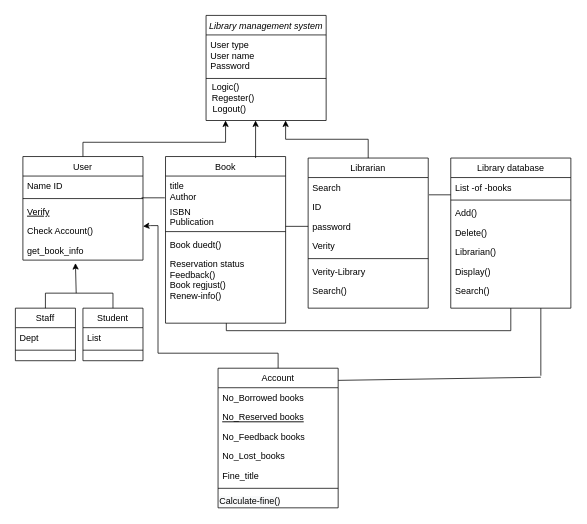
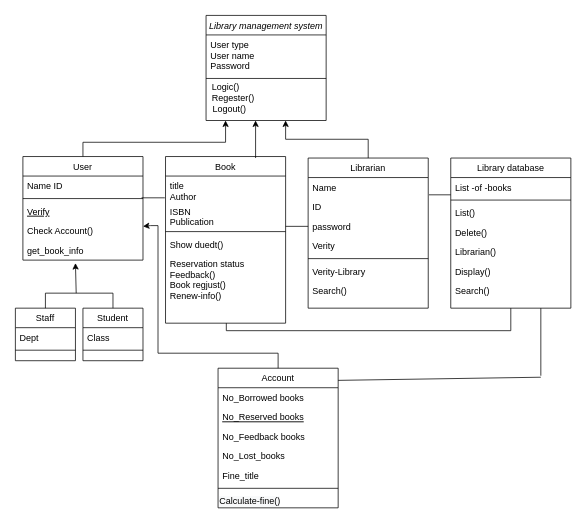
  <mxCell id="0" />
  <mxCell id="1" parent="0" />
  <mxCell id="2" value="Library management system" style="swimlane;fontStyle=2;align=center;verticalAlign=top;childLayout=stackLayout;horizontal=1;startSize=26;horizontalStack=0;resizeParent=1;resizeLast=0;collapsible=1;marginBottom=0;rounded=0;shadow=0;strokeWidth=1;" vertex="1" parent="1"><mxGeometry x="274" y="20" width="160" height="140" as="geometry"><mxRectangle x="230" y="140" width="160" height="26" as="alternateBounds" /></mxGeometry></mxCell>
  <mxCell id="3" value="User type&#10;User name&#10;Password &#10;" style="text;align=left;verticalAlign=top;spacingLeft=4;spacingRight=4;overflow=hidden;rotatable=0;points=[[0,0.5],[1,0.5]];portConstraint=eastwest;" vertex="1" parent="2"><mxGeometry y="26" width="160" height="54" as="geometry" /></mxCell>
  <mxCell id="4" value="" style="line;html=1;strokeWidth=1;align=left;verticalAlign=middle;spacingTop=-1;spacingLeft=3;spacingRight=3;rotatable=0;labelPosition=right;points=[];portConstraint=eastwest;" vertex="1" parent="2"><mxGeometry y="80" width="160" height="8" as="geometry" /></mxCell>
  <mxCell id="5" value="User" style="swimlane;fontStyle=0;align=center;verticalAlign=top;childLayout=stackLayout;horizontal=1;startSize=26;horizontalStack=0;resizeParent=1;resizeLast=0;collapsible=1;marginBottom=0;rounded=0;shadow=0;strokeWidth=1;" vertex="1" parent="1"><mxGeometry x="30" y="208" width="160" height="138" as="geometry"><mxRectangle x="130" y="380" width="160" height="26" as="alternateBounds" /></mxGeometry></mxCell>
  <mxCell id="6" value="Name ID" style="text;align=left;verticalAlign=top;spacingLeft=4;spacingRight=4;overflow=hidden;rotatable=0;points=[[0,0.5],[1,0.5]];portConstraint=eastwest;" vertex="1" parent="5"><mxGeometry y="26" width="160" height="26" as="geometry" /></mxCell>
  <mxCell id="7" value="" style="line;html=1;strokeWidth=1;align=left;verticalAlign=middle;spacingTop=-1;spacingLeft=3;spacingRight=3;rotatable=0;labelPosition=right;points=[];portConstraint=eastwest;" vertex="1" parent="5"><mxGeometry y="52" width="160" height="8" as="geometry" /></mxCell>
  <mxCell id="8" value="Verify" style="text;align=left;verticalAlign=top;spacingLeft=4;spacingRight=4;overflow=hidden;rotatable=0;points=[[0,0.5],[1,0.5]];portConstraint=eastwest;fontStyle=4" vertex="1" parent="5"><mxGeometry y="60" width="160" height="26" as="geometry" /></mxCell>
  <mxCell id="9" value="Check Account()" style="text;align=left;verticalAlign=top;spacingLeft=4;spacingRight=4;overflow=hidden;rotatable=0;points=[[0,0.5],[1,0.5]];portConstraint=eastwest;" vertex="1" parent="5"><mxGeometry y="86" width="160" height="26" as="geometry" /></mxCell>
  <mxCell id="10" value="get_book_info" style="text;align=left;verticalAlign=top;spacingLeft=4;spacingRight=4;overflow=hidden;rotatable=0;points=[[0,0.5],[1,0.5]];portConstraint=eastwest;" vertex="1" parent="5"><mxGeometry y="112" width="160" height="26" as="geometry" /></mxCell>
  <mxCell id="11" value="Staff" style="swimlane;fontStyle=0;align=center;verticalAlign=top;childLayout=stackLayout;horizontal=1;startSize=26;horizontalStack=0;resizeParent=1;resizeLast=0;collapsible=1;marginBottom=0;rounded=0;shadow=0;strokeWidth=1;" vertex="1" parent="1"><mxGeometry y="410" width="80" height="70" as="geometry" x="20"><mxRectangle x="340" y="380" width="170" height="26" as="alternateBounds" /></mxGeometry></mxCell>
  <mxCell id="12" value="Dept" style="text;align=left;verticalAlign=top;spacingLeft=4;spacingRight=4;overflow=hidden;rotatable=0;points=[[0,0.5],[1,0.5]];portConstraint=eastwest;" vertex="1" parent="11"><mxGeometry y="26" width="80" height="26" as="geometry" /></mxCell>
  <mxCell id="13" value="" style="line;html=1;strokeWidth=1;align=left;verticalAlign=middle;spacingTop=-1;spacingLeft=3;spacingRight=3;rotatable=0;labelPosition=right;points=[];portConstraint=eastwest;" vertex="1" parent="11"><mxGeometry y="52" width="80" height="8" as="geometry" /></mxCell>
  <mxCell id="14" value="Book" style="swimlane;fontStyle=0;align=center;verticalAlign=top;childLayout=stackLayout;horizontal=1;startSize=26;horizontalStack=0;resizeParent=1;resizeLast=0;collapsible=1;marginBottom=0;rounded=0;shadow=0;strokeWidth=1;" vertex="1" parent="1"><mxGeometry x="220" y="208" width="160" height="222" as="geometry"><mxRectangle x="550" y="140" width="160" height="26" as="alternateBounds" /></mxGeometry></mxCell>
  <mxCell id="15" value="title&#10;Author" style="text;align=left;verticalAlign=top;spacingLeft=4;spacingRight=4;overflow=hidden;rotatable=0;points=[[0,0.5],[1,0.5]];portConstraint=eastwest;" vertex="1" parent="14"><mxGeometry y="26" width="160" height="34" as="geometry" /></mxCell>
  <mxCell id="16" value="ISBN&#10;Publication&#10;" style="text;align=left;verticalAlign=top;spacingLeft=4;spacingRight=4;overflow=hidden;rotatable=0;points=[[0,0.5],[1,0.5]];portConstraint=eastwest;rounded=0;shadow=0;html=0;" vertex="1" parent="14"><mxGeometry y="60" width="160" height="36" as="geometry" /></mxCell>
  <mxCell id="17" value="" style="line;html=1;strokeWidth=1;align=left;verticalAlign=middle;spacingTop=-1;spacingLeft=3;spacingRight=3;rotatable=0;labelPosition=right;points=[];portConstraint=eastwest;" vertex="1" parent="14"><mxGeometry y="96" width="160" height="8" as="geometry" /></mxCell>
- <mxCell id="18" value="Book duedt()&#10;" style="text;align=left;verticalAlign=top;spacingLeft=4;spacingRight=4;overflow=hidden;rotatable=0;points=[[0,0.5],[1,0.5]];portConstraint=eastwest;" vertex="1" parent="14"><mxGeometry y="104" width="160" height="26" as="geometry" /></mxCell>
+ <mxCell id="18" value="Show duedt()&#10;" style="text;align=left;verticalAlign=top;spacingLeft=4;spacingRight=4;overflow=hidden;rotatable=0;points=[[0,0.5],[1,0.5]];portConstraint=eastwest;" vertex="1" parent="14"><mxGeometry y="104" width="160" height="26" as="geometry" /></mxCell>
  <mxCell id="19" value="Reservation status&#10;Feedback()&#10;Book regjust()&#10;Renew-info()" style="text;align=left;verticalAlign=top;spacingLeft=4;spacingRight=4;overflow=hidden;rotatable=0;points=[[0,0.5],[1,0.5]];portConstraint=eastwest;" vertex="1" parent="14"><mxGeometry y="130" width="160" height="80" as="geometry" /></mxCell>
  <mxCell id="20" value="Student" style="swimlane;fontStyle=0;align=center;verticalAlign=top;childLayout=stackLayout;horizontal=1;startSize=26;horizontalStack=0;resizeParent=1;resizeLast=0;collapsible=1;marginBottom=0;rounded=0;shadow=0;strokeWidth=1;" vertex="1" parent="1"><mxGeometry x="110" y="410" width="80" height="70" as="geometry"><mxRectangle x="340" y="380" width="170" height="26" as="alternateBounds" /></mxGeometry></mxCell>
- <mxCell id="21" value="List" style="text;align=left;verticalAlign=top;spacingLeft=4;spacingRight=4;overflow=hidden;rotatable=0;points=[[0,0.5],[1,0.5]];portConstraint=eastwest;" vertex="1" parent="20"><mxGeometry y="26" width="80" height="26" as="geometry" /></mxCell>
+ <mxCell id="21" value="Class" style="text;align=left;verticalAlign=top;spacingLeft=4;spacingRight=4;overflow=hidden;rotatable=0;points=[[0,0.5],[1,0.5]];portConstraint=eastwest;" vertex="1" parent="20"><mxGeometry y="26" width="80" height="26" as="geometry" /></mxCell>
  <mxCell id="22" value="" style="line;html=1;strokeWidth=1;align=left;verticalAlign=middle;spacingTop=-1;spacingLeft=3;spacingRight=3;rotatable=0;labelPosition=right;points=[];portConstraint=eastwest;" vertex="1" parent="20"><mxGeometry y="52" width="80" height="8" as="geometry" /></mxCell>
  <mxCell id="23" value="" style="endArrow=classic;html=1;rounded=0;" edge="1" parent="1"><mxGeometry width="50" height="50" relative="1" as="geometry"><mxPoint x="101" y="390" as="sourcePoint" /><mxPoint x="100" y="350" as="targetPoint" /></mxGeometry></mxCell>
  <mxCell id="24" value="" style="endArrow=none;html=1;rounded=0;" edge="1" parent="1"><mxGeometry width="50" height="50" relative="1" as="geometry"><mxPoint x="150" y="390" as="sourcePoint" /><mxPoint x="60" y="390" as="targetPoint" /></mxGeometry></mxCell>
  <mxCell id="25" value="" style="endArrow=none;html=1;rounded=0;exitX=0.5;exitY=0;exitDx=0;exitDy=0;" edge="1" parent="1" source="20"><mxGeometry width="50" height="50" relative="1" as="geometry"><mxPoint x="390" y="420" as="sourcePoint" /><mxPoint x="150" y="390" as="targetPoint" /></mxGeometry></mxCell>
  <mxCell id="26" value="" style="endArrow=none;html=1;rounded=0;exitX=0.5;exitY=0;exitDx=0;exitDy=0;" edge="1" parent="1" source="11"><mxGeometry width="50" height="50" relative="1" as="geometry"><mxPoint x="390" y="420" as="sourcePoint" /><mxPoint x="60" y="390" as="targetPoint" /></mxGeometry></mxCell>
  <mxCell id="27" value="" style="endArrow=classic;html=1;rounded=0;exitX=0.75;exitY=0.009;exitDx=0;exitDy=0;exitPerimeter=0;" edge="1" parent="1" source="14"><mxGeometry width="50" height="50" relative="1" as="geometry"><mxPoint x="340" y="200" as="sourcePoint" /><mxPoint x="340" y="160" as="targetPoint" /></mxGeometry></mxCell>
  <mxCell id="28" value="" style="endArrow=classic;html=1;rounded=0;exitX=0.5;exitY=0;exitDx=0;exitDy=0;edgeStyle=orthogonalEdgeStyle;" edge="1" parent="1" source="5"><mxGeometry width="50" height="50" relative="1" as="geometry"><mxPoint x="390" y="120" as="sourcePoint" /><mxPoint x="300" y="160" as="targetPoint" /><Array as="points"><mxPoint x="110" y="189" /><mxPoint x="300" y="189" /></Array></mxGeometry></mxCell>
  <mxCell id="29" value="Librarian" style="swimlane;fontStyle=0;align=center;verticalAlign=top;childLayout=stackLayout;horizontal=1;startSize=26;horizontalStack=0;resizeParent=1;resizeLast=0;collapsible=1;marginBottom=0;rounded=0;shadow=0;strokeWidth=1;" vertex="1" parent="1"><mxGeometry x="410" y="210" width="160" height="200" as="geometry"><mxRectangle x="550" y="140" width="160" height="26" as="alternateBounds" /></mxGeometry></mxCell>
- <mxCell id="30" value="Search" style="text;align=left;verticalAlign=top;spacingLeft=4;spacingRight=4;overflow=hidden;rotatable=0;points=[[0,0.5],[1,0.5]];portConstraint=eastwest;" vertex="1" parent="29"><mxGeometry y="26" width="160" height="26" as="geometry" /></mxCell>
+ <mxCell id="30" value="Name" style="text;align=left;verticalAlign=top;spacingLeft=4;spacingRight=4;overflow=hidden;rotatable=0;points=[[0,0.5],[1,0.5]];portConstraint=eastwest;" vertex="1" parent="29"><mxGeometry y="26" width="160" height="26" as="geometry" /></mxCell>
  <mxCell id="31" value="ID" style="text;align=left;verticalAlign=top;spacingLeft=4;spacingRight=4;overflow=hidden;rotatable=0;points=[[0,0.5],[1,0.5]];portConstraint=eastwest;rounded=0;shadow=0;html=0;" vertex="1" parent="29"><mxGeometry y="52" width="160" height="26" as="geometry" /></mxCell>
  <mxCell id="32" value="password&#10;" style="text;align=left;verticalAlign=top;spacingLeft=4;spacingRight=4;overflow=hidden;rotatable=0;points=[[0,0.5],[1,0.5]];portConstraint=eastwest;rounded=0;shadow=0;html=0;" vertex="1" parent="29"><mxGeometry y="78" width="160" height="26" as="geometry" /></mxCell>
  <mxCell id="33" value="Verity" style="text;align=left;verticalAlign=top;spacingLeft=4;spacingRight=4;overflow=hidden;rotatable=0;points=[[0,0.5],[1,0.5]];portConstraint=eastwest;rounded=0;shadow=0;html=0;" vertex="1" parent="29"><mxGeometry y="104" width="160" height="26" as="geometry" /></mxCell>
  <mxCell id="34" value="" style="line;html=1;strokeWidth=1;align=left;verticalAlign=middle;spacingTop=-1;spacingLeft=3;spacingRight=3;rotatable=0;labelPosition=right;points=[];portConstraint=eastwest;" vertex="1" parent="29"><mxGeometry y="130" width="160" height="8" as="geometry" /></mxCell>
  <mxCell id="35" value="Verity-Library" style="text;align=left;verticalAlign=top;spacingLeft=4;spacingRight=4;overflow=hidden;rotatable=0;points=[[0,0.5],[1,0.5]];portConstraint=eastwest;" vertex="1" parent="29"><mxGeometry y="138" width="160" height="26" as="geometry" /></mxCell>
  <mxCell id="36" value="Search()" style="text;align=left;verticalAlign=top;spacingLeft=4;spacingRight=4;overflow=hidden;rotatable=0;points=[[0,0.5],[1,0.5]];portConstraint=eastwest;" vertex="1" parent="29"><mxGeometry y="164" width="160" height="26" as="geometry" /></mxCell>
  <mxCell id="37" value="Library database" style="swimlane;fontStyle=0;align=center;verticalAlign=top;childLayout=stackLayout;horizontal=1;startSize=26;horizontalStack=0;resizeParent=1;resizeLast=0;collapsible=1;marginBottom=0;rounded=0;shadow=0;strokeWidth=1;" vertex="1" parent="1"><mxGeometry x="600" y="210" width="160" height="200" as="geometry"><mxRectangle x="550" y="140" width="160" height="26" as="alternateBounds" /></mxGeometry></mxCell>
  <mxCell id="38" value="List -of -books" style="text;align=left;verticalAlign=top;spacingLeft=4;spacingRight=4;overflow=hidden;rotatable=0;points=[[0,0.5],[1,0.5]];portConstraint=eastwest;" vertex="1" parent="37"><mxGeometry y="26" width="160" height="26" as="geometry" /></mxCell>
  <mxCell id="39" value="" style="line;html=1;strokeWidth=1;align=left;verticalAlign=middle;spacingTop=-1;spacingLeft=3;spacingRight=3;rotatable=0;labelPosition=right;points=[];portConstraint=eastwest;" vertex="1" parent="37"><mxGeometry y="52" width="160" height="8" as="geometry" /></mxCell>
- <mxCell id="40" value="Add()" style="text;align=left;verticalAlign=top;spacingLeft=4;spacingRight=4;overflow=hidden;rotatable=0;points=[[0,0.5],[1,0.5]];portConstraint=eastwest;rounded=0;shadow=0;html=0;" vertex="1" parent="37"><mxGeometry y="60" width="160" height="26" as="geometry" /></mxCell>
+ <mxCell id="40" value="List()" style="text;align=left;verticalAlign=top;spacingLeft=4;spacingRight=4;overflow=hidden;rotatable=0;points=[[0,0.5],[1,0.5]];portConstraint=eastwest;rounded=0;shadow=0;html=0;" vertex="1" parent="37"><mxGeometry y="60" width="160" height="26" as="geometry" /></mxCell>
  <mxCell id="41" value="Delete()" style="text;align=left;verticalAlign=top;spacingLeft=4;spacingRight=4;overflow=hidden;rotatable=0;points=[[0,0.5],[1,0.5]];portConstraint=eastwest;rounded=0;shadow=0;html=0;" vertex="1" parent="37"><mxGeometry y="86" width="160" height="26" as="geometry" /></mxCell>
  <mxCell id="42" value="Librarian()" style="text;align=left;verticalAlign=top;spacingLeft=4;spacingRight=4;overflow=hidden;rotatable=0;points=[[0,0.5],[1,0.5]];portConstraint=eastwest;rounded=0;shadow=0;html=0;" vertex="1" parent="37"><mxGeometry y="112" width="160" height="26" as="geometry" /></mxCell>
  <mxCell id="43" value="Display()" style="text;align=left;verticalAlign=top;spacingLeft=4;spacingRight=4;overflow=hidden;rotatable=0;points=[[0,0.5],[1,0.5]];portConstraint=eastwest;rounded=0;shadow=0;html=0;" vertex="1" parent="37"><mxGeometry y="138" width="160" height="26" as="geometry" /></mxCell>
  <mxCell id="44" value="Search()" style="text;align=left;verticalAlign=top;spacingLeft=4;spacingRight=4;overflow=hidden;rotatable=0;points=[[0,0.5],[1,0.5]];portConstraint=eastwest;" vertex="1" parent="37"><mxGeometry y="164" width="160" height="26" as="geometry" /></mxCell>
  <mxCell id="45" value="" style="endArrow=classic;html=1;rounded=0;exitX=0.5;exitY=0;exitDx=0;exitDy=0;edgeStyle=orthogonalEdgeStyle;" edge="1" parent="1" source="29"><mxGeometry width="50" height="50" relative="1" as="geometry"><mxPoint x="390" y="220" as="sourcePoint" /><mxPoint x="380" y="160" as="targetPoint" /><Array as="points"><mxPoint x="490" y="185" /><mxPoint x="380" y="185" /><mxPoint x="380" y="160" /></Array></mxGeometry></mxCell>
  <mxCell id="46" value="Logic()&lt;br&gt;&amp;nbsp; &amp;nbsp; &amp;nbsp; Regester()&lt;br&gt;&amp;nbsp; &amp;nbsp;Logout()" style="text;html=1;align=center;verticalAlign=middle;resizable=0;points=[];autosize=1;strokeColor=none;fillColor=none;" vertex="1" parent="1"><mxGeometry x="220" y="100" width="160" height="60" as="geometry" /></mxCell>
  <mxCell id="47" value="Account" style="swimlane;fontStyle=0;align=center;verticalAlign=top;childLayout=stackLayout;horizontal=1;startSize=26;horizontalStack=0;resizeParent=1;resizeLast=0;collapsible=1;marginBottom=0;rounded=0;shadow=0;strokeWidth=1;" vertex="1" parent="1"><mxGeometry x="290" y="490" width="160" height="186" as="geometry"><mxRectangle x="130" y="380" width="160" height="26" as="alternateBounds" /></mxGeometry></mxCell>
  <mxCell id="48" value="No_Borrowed books" style="text;align=left;verticalAlign=top;spacingLeft=4;spacingRight=4;overflow=hidden;rotatable=0;points=[[0,0.5],[1,0.5]];portConstraint=eastwest;" vertex="1" parent="47"><mxGeometry y="26" width="160" height="26" as="geometry" /></mxCell>
  <mxCell id="49" value="No_Reserved books" style="text;align=left;verticalAlign=top;spacingLeft=4;spacingRight=4;overflow=hidden;rotatable=0;points=[[0,0.5],[1,0.5]];portConstraint=eastwest;fontStyle=4" vertex="1" parent="47"><mxGeometry y="52" width="160" height="26" as="geometry" /></mxCell>
  <mxCell id="50" value="No_Feedback books" style="text;align=left;verticalAlign=top;spacingLeft=4;spacingRight=4;overflow=hidden;rotatable=0;points=[[0,0.5],[1,0.5]];portConstraint=eastwest;" vertex="1" parent="47"><mxGeometry y="78" width="160" height="26" as="geometry" /></mxCell>
  <mxCell id="51" value="No_Lost_books" style="text;align=left;verticalAlign=top;spacingLeft=4;spacingRight=4;overflow=hidden;rotatable=0;points=[[0,0.5],[1,0.5]];portConstraint=eastwest;" vertex="1" parent="47"><mxGeometry y="104" width="160" height="26" as="geometry" /></mxCell>
  <mxCell id="52" value="Fine_title" style="text;align=left;verticalAlign=top;spacingLeft=4;spacingRight=4;overflow=hidden;rotatable=0;points=[[0,0.5],[1,0.5]];portConstraint=eastwest;" vertex="1" parent="47"><mxGeometry y="130" width="160" height="26" as="geometry" /></mxCell>
  <mxCell id="53" value="" style="line;html=1;strokeWidth=1;align=left;verticalAlign=middle;spacingTop=-1;spacingLeft=3;spacingRight=3;rotatable=0;labelPosition=right;points=[];portConstraint=eastwest;" vertex="1" parent="47"><mxGeometry y="156" width="160" height="8" as="geometry" /></mxCell>
  <mxCell id="54" value="&lt;span style=&quot;color: rgb(0, 0, 0); font-family: Helvetica; font-size: 12px; font-style: normal; font-variant-ligatures: normal; font-variant-caps: normal; font-weight: 400; letter-spacing: normal; orphans: 2; text-align: left; text-indent: 0px; text-transform: none; widows: 2; word-spacing: 0px; -webkit-text-stroke-width: 0px; background-color: rgb(248, 249, 250); text-decoration-thickness: initial; text-decoration-style: initial; text-decoration-color: initial; float: none; display: inline !important;&quot;&gt;Calculate-fine()&lt;/span&gt;" style="text;whiteSpace=wrap;html=1;" vertex="1" parent="47"><mxGeometry y="164" width="160" height="22" as="geometry" /></mxCell>
  <mxCell id="55" value="" style="endArrow=none;html=1;rounded=0;entryX=-0.006;entryY=0.853;entryDx=0;entryDy=0;entryPerimeter=0;exitX=0.988;exitY=0.375;exitDx=0;exitDy=0;exitPerimeter=0;" edge="1" parent="1" source="7" target="15"><mxGeometry width="50" height="50" relative="1" as="geometry"><mxPoint x="190" y="270" as="sourcePoint" /><mxPoint x="220" y="266.35" as="targetPoint" /></mxGeometry></mxCell>
  <mxCell id="56" value="" style="endArrow=none;html=1;rounded=0;entryX=0;entryY=0.5;entryDx=0;entryDy=0;" edge="1" parent="1" target="32"><mxGeometry width="50" height="50" relative="1" as="geometry"><mxPoint x="380" y="301" as="sourcePoint" /><mxPoint x="440" y="380" as="targetPoint" /></mxGeometry></mxCell>
  <mxCell id="57" value="" style="endArrow=none;html=1;rounded=0;exitX=1.006;exitY=-0.115;exitDx=0;exitDy=0;exitPerimeter=0;" edge="1" parent="1" source="31"><mxGeometry width="50" height="50" relative="1" as="geometry"><mxPoint x="390" y="430" as="sourcePoint" /><mxPoint x="600" y="259" as="targetPoint" /></mxGeometry></mxCell>
  <mxCell id="58" value="" style="endArrow=classic;html=1;rounded=0;entryX=1;entryY=0.269;entryDx=0;entryDy=0;entryPerimeter=0;" edge="1" parent="1" target="9"><mxGeometry width="50" height="50" relative="1" as="geometry"><mxPoint x="210" y="300" as="sourcePoint" /><mxPoint x="200" y="310" as="targetPoint" /><Array as="points"><mxPoint x="200" y="300" /></Array></mxGeometry></mxCell>
  <mxCell id="59" value="" style="endArrow=none;html=1;rounded=0;" edge="1" parent="1"><mxGeometry width="50" height="50" relative="1" as="geometry"><mxPoint x="210" y="470" as="sourcePoint" /><mxPoint x="210" y="300" as="targetPoint" /></mxGeometry></mxCell>
  <mxCell id="60" value="" style="endArrow=none;html=1;rounded=0;" edge="1" parent="1"><mxGeometry width="50" height="50" relative="1" as="geometry"><mxPoint x="370" y="470" as="sourcePoint" /><mxPoint x="210" y="470" as="targetPoint" /></mxGeometry></mxCell>
  <mxCell id="61" value="" style="endArrow=none;html=1;rounded=0;exitX=0.5;exitY=0;exitDx=0;exitDy=0;" edge="1" parent="1" source="47"><mxGeometry width="50" height="50" relative="1" as="geometry"><mxPoint x="390" y="430" as="sourcePoint" /><mxPoint x="370" y="470" as="targetPoint" /></mxGeometry></mxCell>
  <mxCell id="62" value="" style="endArrow=none;html=1;rounded=0;edgeStyle=orthogonalEdgeStyle;entryX=0.5;entryY=1;entryDx=0;entryDy=0;" edge="1" parent="1" target="37"><mxGeometry width="50" height="50" relative="1" as="geometry"><mxPoint x="301" y="430" as="sourcePoint" /><mxPoint x="680" y="428.99" as="targetPoint" /><Array as="points"><mxPoint x="301" y="440" /><mxPoint x="680" y="440" /></Array></mxGeometry></mxCell>
  <mxCell id="63" value="" style="endArrow=none;html=1;rounded=0;exitX=1;exitY=0.087;exitDx=0;exitDy=0;exitPerimeter=0;" edge="1" parent="1" source="47"><mxGeometry width="50" height="50" relative="1" as="geometry"><mxPoint x="208" y="570" as="sourcePoint" /><mxPoint x="720" y="502" as="targetPoint" /></mxGeometry></mxCell>
  <mxCell id="64" value="" style="endArrow=none;html=1;rounded=0;entryX=0.75;entryY=1;entryDx=0;entryDy=0;" edge="1" parent="1" target="37"><mxGeometry width="50" height="50" relative="1" as="geometry"><mxPoint x="720" y="500" as="sourcePoint" /><mxPoint x="720" y="430" as="targetPoint" /></mxGeometry></mxCell>
